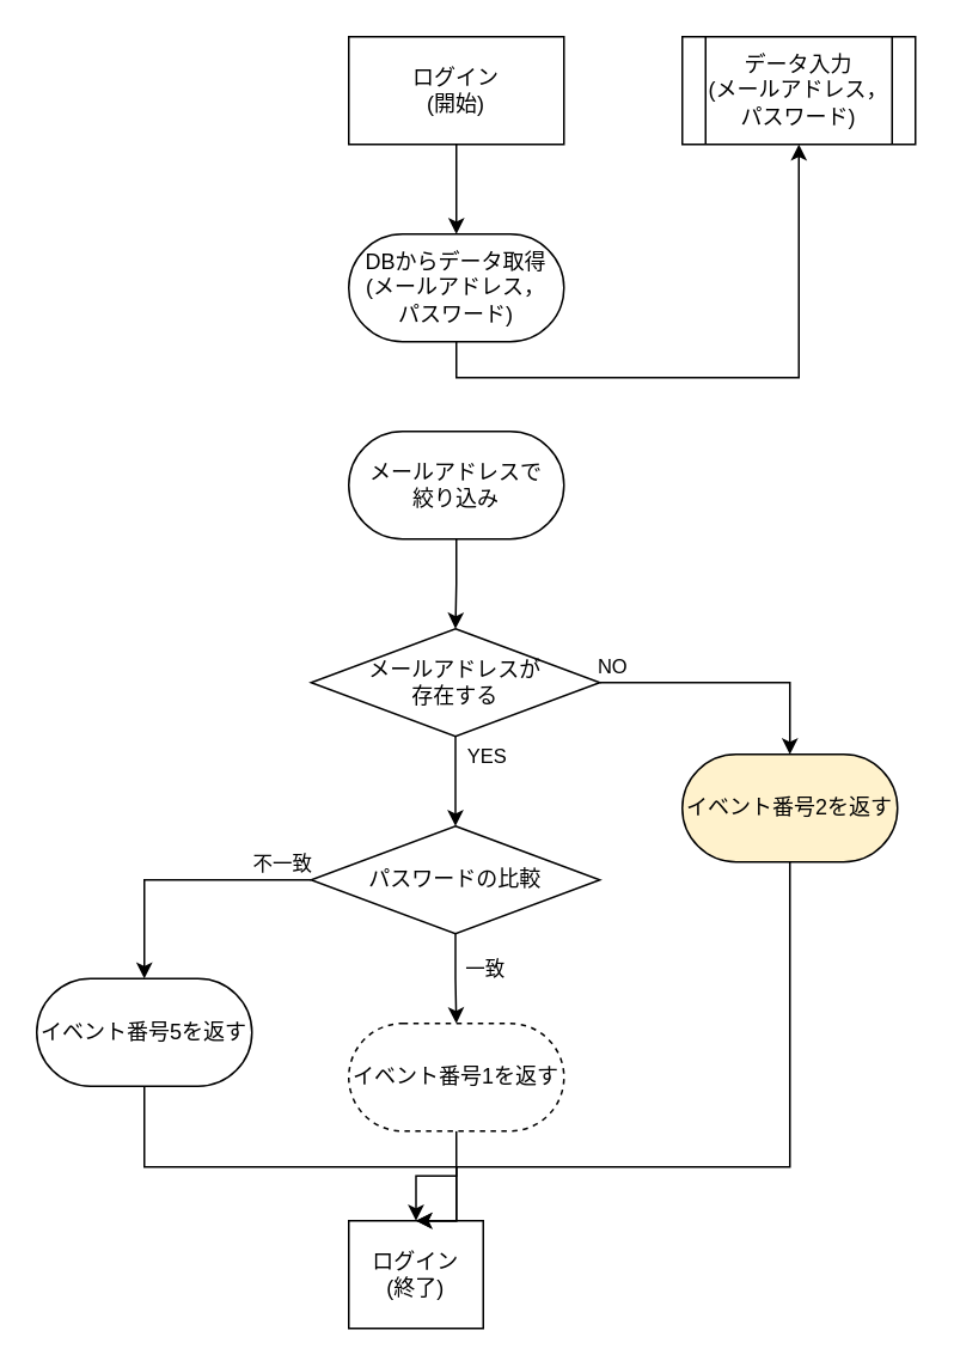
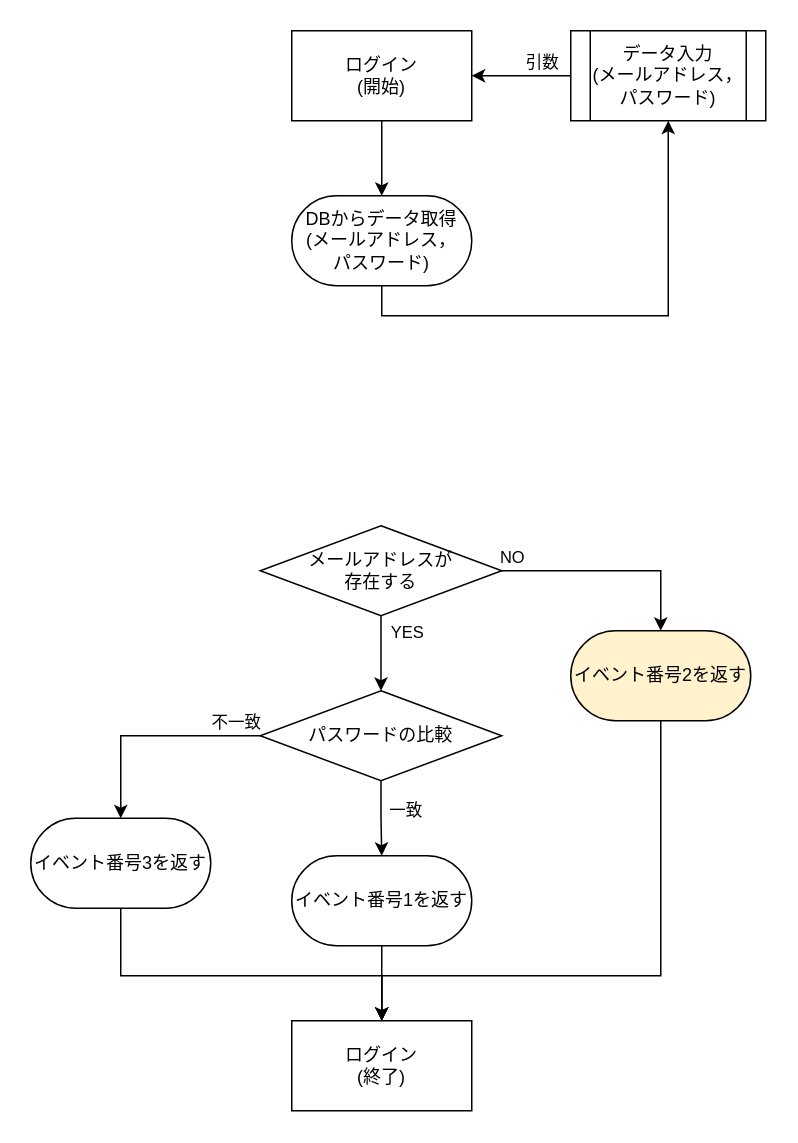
  <mxCell id="0" />
  <mxCell id="1" parent="0" />
  <mxCell id="2" style="edgeStyle=orthogonalEdgeStyle;rounded=0;orthogonalLoop=1;jettySize=auto;html=1;exitX=0.5;exitY=1;exitDx=0;exitDy=0;entryX=0.5;entryY=0;entryDx=0;entryDy=0;" edge="1" parent="1" source="3" target="9"><mxGeometry relative="1" as="geometry" /></mxCell>
  <mxCell id="3" value="ログイン&lt;br&gt;(開始)" style="rounded=0;whiteSpace=wrap;html=1;" vertex="1" parent="1"><mxGeometry x="194" y="20" width="120" height="60" as="geometry" /></mxCell>
- <mxCell id="4" value="ログイン&lt;br&gt;(終了)" style="rounded=0;whiteSpace=wrap;html=1;" vertex="1" parent="1"><mxGeometry x="194" y="680" width="75" height="60" as="geometry" /></mxCell>
+ <mxCell id="4" value="ログイン&lt;br&gt;(終了)" style="rounded=0;whiteSpace=wrap;html=1;" vertex="1" parent="1"><mxGeometry x="194" y="680" width="120" height="60" as="geometry" /></mxCell>
+ <mxCell id="5" style="edgeStyle=orthogonalEdgeStyle;rounded=0;orthogonalLoop=1;jettySize=auto;html=1;exitX=0;exitY=0.5;exitDx=0;exitDy=0;entryX=1;entryY=0.5;entryDx=0;entryDy=0;" edge="1" parent="1" source="7" target="3"><mxGeometry relative="1" as="geometry" /></mxCell>
+ <mxCell id="6" value="引数" style="edgeLabel;html=1;align=center;verticalAlign=middle;resizable=0;points=[];" connectable="0" vertex="1" parent="5"><mxGeometry x="0.182" y="2" relative="1" as="geometry"><mxPoint x="19" y="-12" as="offset" /></mxGeometry></mxCell>
  <mxCell id="7" value="データ入力&lt;br&gt;(メールアドレス，パスワード)" style="shape=process;whiteSpace=wrap;html=1;backgroundOutline=1;" vertex="1" parent="1"><mxGeometry x="380" y="20" width="130" height="60" as="geometry" /></mxCell>
  <mxCell id="8" style="edgeStyle=orthogonalEdgeStyle;rounded=0;orthogonalLoop=1;jettySize=auto;html=1;exitX=0.5;exitY=1;exitDx=0;exitDy=0;" edge="1" parent="1" source="9" target="7"><mxGeometry relative="1" as="geometry" /></mxCell>
  <mxCell id="9" value="DBからデータ取得&lt;br&gt;(メールアドレス，&lt;br&gt;パスワード)" style="rounded=1;whiteSpace=wrap;html=1;arcSize=50;" vertex="1" parent="1"><mxGeometry x="194" y="130" width="120" height="60" as="geometry" /></mxCell>
- <mxCell id="10" style="edgeStyle=orthogonalEdgeStyle;rounded=0;orthogonalLoop=1;jettySize=auto;html=1;exitX=0.5;exitY=1;exitDx=0;exitDy=0;entryX=0.5;entryY=0;entryDx=0;entryDy=0;" edge="1" parent="1" source="11" target="16"><mxGeometry relative="1" as="geometry" /></mxCell>
- <mxCell id="11" value="メールアドレスで&lt;br&gt;絞り込み" style="rounded=1;whiteSpace=wrap;html=1;arcSize=50;" vertex="1" parent="1"><mxGeometry x="194" y="240" width="120" height="60" as="geometry" /></mxCell>
  <mxCell id="12" style="edgeStyle=orthogonalEdgeStyle;rounded=0;orthogonalLoop=1;jettySize=auto;html=1;exitX=1;exitY=0.5;exitDx=0;exitDy=0;entryX=0.5;entryY=0;entryDx=0;entryDy=0;" edge="1" parent="1" source="16" target="23"><mxGeometry relative="1" as="geometry" /></mxCell>
  <mxCell id="13" value="NO" style="edgeLabel;html=1;align=center;verticalAlign=middle;resizable=0;points=[];" connectable="0" vertex="1" parent="12"><mxGeometry x="-0.681" y="3" relative="1" as="geometry"><mxPoint x="-17" y="-7" as="offset" /></mxGeometry></mxCell>
  <mxCell id="14" style="edgeStyle=orthogonalEdgeStyle;rounded=0;orthogonalLoop=1;jettySize=auto;html=1;exitX=0.5;exitY=1;exitDx=0;exitDy=0;entryX=0.5;entryY=0;entryDx=0;entryDy=0;" edge="1" parent="1" source="16" target="21"><mxGeometry relative="1" as="geometry" /></mxCell>
  <mxCell id="15" value="YES" style="edgeLabel;html=1;align=center;verticalAlign=middle;resizable=0;points=[];" connectable="0" vertex="1" parent="14"><mxGeometry x="-0.469" y="-1" relative="1" as="geometry"><mxPoint x="18" y="-3" as="offset" /></mxGeometry></mxCell>
  <mxCell id="16" value="メールアドレスが&lt;br&gt;存在する" style="rhombus;whiteSpace=wrap;html=1;" vertex="1" parent="1"><mxGeometry x="173" y="350" width="161" height="60" as="geometry" /></mxCell>
  <mxCell id="17" style="edgeStyle=orthogonalEdgeStyle;rounded=0;orthogonalLoop=1;jettySize=auto;html=1;exitX=0.5;exitY=1;exitDx=0;exitDy=0;entryX=0.5;entryY=0;entryDx=0;entryDy=0;" edge="1" parent="1" source="21" target="27"><mxGeometry relative="1" as="geometry" /></mxCell>
  <mxCell id="18" value="一致" style="edgeLabel;html=1;align=center;verticalAlign=middle;resizable=0;points=[];" connectable="0" vertex="1" parent="17"><mxGeometry x="-0.255" y="-1" relative="1" as="geometry"><mxPoint x="17" as="offset" /></mxGeometry></mxCell>
  <mxCell id="19" style="edgeStyle=orthogonalEdgeStyle;rounded=0;orthogonalLoop=1;jettySize=auto;html=1;exitX=0;exitY=0.5;exitDx=0;exitDy=0;entryX=0.5;entryY=0;entryDx=0;entryDy=0;" edge="1" parent="1" source="21" target="25"><mxGeometry relative="1" as="geometry" /></mxCell>
  <mxCell id="20" value="不一致" style="edgeLabel;html=1;align=center;verticalAlign=middle;resizable=0;points=[];" connectable="0" vertex="1" parent="19"><mxGeometry x="-0.776" y="1" relative="1" as="geometry"><mxPoint y="-11" as="offset" /></mxGeometry></mxCell>
  <mxCell id="21" value="パスワードの比較" style="rhombus;whiteSpace=wrap;html=1;" vertex="1" parent="1"><mxGeometry x="173" y="460" width="161" height="60" as="geometry" /></mxCell>
  <mxCell id="22" style="edgeStyle=orthogonalEdgeStyle;rounded=0;orthogonalLoop=1;jettySize=auto;html=1;exitX=0.5;exitY=1;exitDx=0;exitDy=0;entryX=0.5;entryY=0;entryDx=0;entryDy=0;" edge="1" parent="1" source="23" target="4"><mxGeometry relative="1" as="geometry"><Array as="points"><mxPoint x="440" y="650" /><mxPoint x="254" y="650" /></Array></mxGeometry></mxCell>
  <mxCell id="23" value="イベント番号2を返す" style="rounded=1;whiteSpace=wrap;html=1;arcSize=50;fillColor=#fff2cc;" vertex="1" parent="1"><mxGeometry x="380" y="420" width="120" height="60" as="geometry" /></mxCell>
  <mxCell id="24" style="edgeStyle=orthogonalEdgeStyle;rounded=0;orthogonalLoop=1;jettySize=auto;html=1;exitX=0.5;exitY=1;exitDx=0;exitDy=0;entryX=0.5;entryY=0;entryDx=0;entryDy=0;startArrow=none;startFill=0;" edge="1" parent="1" source="25" target="4"><mxGeometry relative="1" as="geometry"><Array as="points"><mxPoint x="80" y="650" /><mxPoint x="254" y="650" /></Array></mxGeometry></mxCell>
- <mxCell id="25" value="イベント番号5を返す" style="rounded=1;whiteSpace=wrap;html=1;arcSize=50;" vertex="1" parent="1"><mxGeometry x="20" y="545" width="120" height="60" as="geometry" /></mxCell>
+ <mxCell id="25" value="イベント番号3を返す" style="rounded=1;whiteSpace=wrap;html=1;arcSize=50;" vertex="1" parent="1"><mxGeometry x="20" y="545" width="120" height="60" as="geometry" /></mxCell>
  <mxCell id="26" style="edgeStyle=orthogonalEdgeStyle;rounded=0;orthogonalLoop=1;jettySize=auto;html=1;exitX=0.5;exitY=1;exitDx=0;exitDy=0;entryX=0.5;entryY=0;entryDx=0;entryDy=0;" edge="1" parent="1" source="27" target="4"><mxGeometry relative="1" as="geometry" /></mxCell>
- <mxCell id="27" value="イベント番号1を返す" style="rounded=1;whiteSpace=wrap;html=1;arcSize=50;dashed=1;" vertex="1" parent="1"><mxGeometry x="194" y="570" width="120" height="60" as="geometry" /></mxCell>
+ <mxCell id="27" value="イベント番号1を返す" style="rounded=1;whiteSpace=wrap;html=1;arcSize=50;" vertex="1" parent="1"><mxGeometry x="194" y="570" width="120" height="60" as="geometry" /></mxCell>
